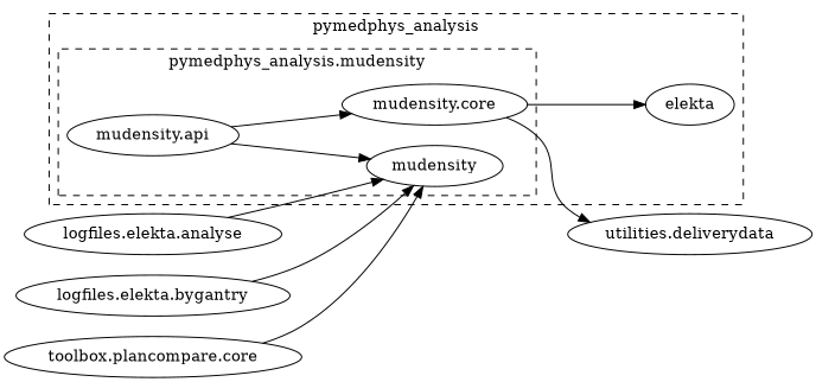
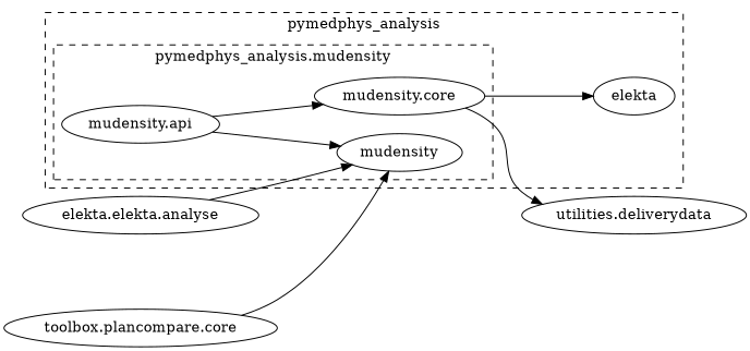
  strict digraph {
    rankdir=LR
    n1 [label="mudensity.core"]
    n2 [label="mudensity.api"]
    n3 [label=mudensity]
    n4 [label=elekta]
    n5 [label="utilities.deliverydata"]
-   n6 [label="logfiles.elekta.analyse"]
-   n7 [label="logfiles.elekta.bygantry"]
+   n6 [label="elekta.elekta.analyse"]
    n8 [label="toolbox.plancompare.core"]
    subgraph cluster_1 {
      label=pymedphys_analysis
      style=dashed
      n4
      subgraph cluster_2 {
        label="pymedphys_analysis.mudensity"
        style=dashed
        subgraph sub_3 {
          label="pymedphys_analysis.mudensity"
          rank=same
          style=dashed
          n1
        }
        subgraph sub_4 {
          label="pymedphys_analysis.mudensity"
          rank=same
          style=dashed
          n2
        }
        subgraph sub_5 {
          label="pymedphys_analysis.mudensity"
          rank=same
          style=dashed
          n3
        }
      }
    }
    n1 -> n4
    n1 -> n5
    n2 -> n1
    n2 -> n3
    n6 -> n3
-   n7 -> n3
    n8 -> n3
  }
